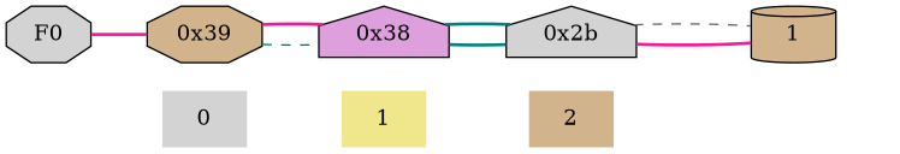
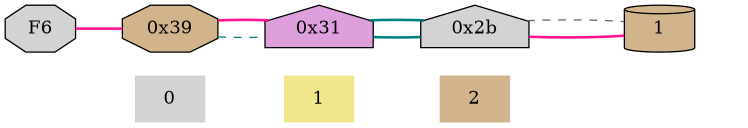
  digraph {
    rankdir=LR
    node [shape=plaintext style=filled fillcolor=lightgrey]
    edge [dir=none style=bold]
    "CONST NODES" [style=invis fillcolor=""]
    " 0 "
    " 1 " [fillcolor=khaki]
    " 2 " [fillcolor=tan]
-   F0 [shape=octagon]
+   F0 [shape=octagon label=F6]
    "0x39" [fillcolor=tan shape=octagon]
-   "0x38" [fillcolor=plum shape=house]
+   "0x38" [fillcolor=plum shape=house label="0x31"]
    "0x2b" [shape=house]
    n9 [fillcolor=tan label=1 shape=cylinder]
    subgraph sub_1 {
      "CONST NODES"
      " 0 "
      " 1 "
      " 2 "
    }
    subgraph sub_2 {
      rank=same
      F0
    }
    subgraph sub_3 {
      rank=same
      " 0 "
      "0x39"
    }
    subgraph sub_4 {
      rank=same
      " 1 "
      "0x38"
    }
    subgraph sub_5 {
      rank=same
      " 2 "
      "0x2b"
    }
    subgraph sub_6 {
      rank=same
      "CONST NODES"
      subgraph sub_7 {
        rank=same
        n9
      }
    }
    " 0 " -> " 1 " [style=invis]
    " 1 " -> " 2 " [style=invis]
    " 2 " -> "CONST NODES" [style=invis]
    F0 -> "0x39" [color=deeppink]
    "0x39" -> "0x38" [color=teal style=dashed]
    "0x39" -> "0x38" [color=deeppink]
    "0x38" -> "0x2b" [color=teal]
    "0x38" -> "0x2b" [color=teal]
    "0x2b" -> n9 [color=deeppink]
    "0x2b" -> n9 [color=gray40 style=dashed]
  }
